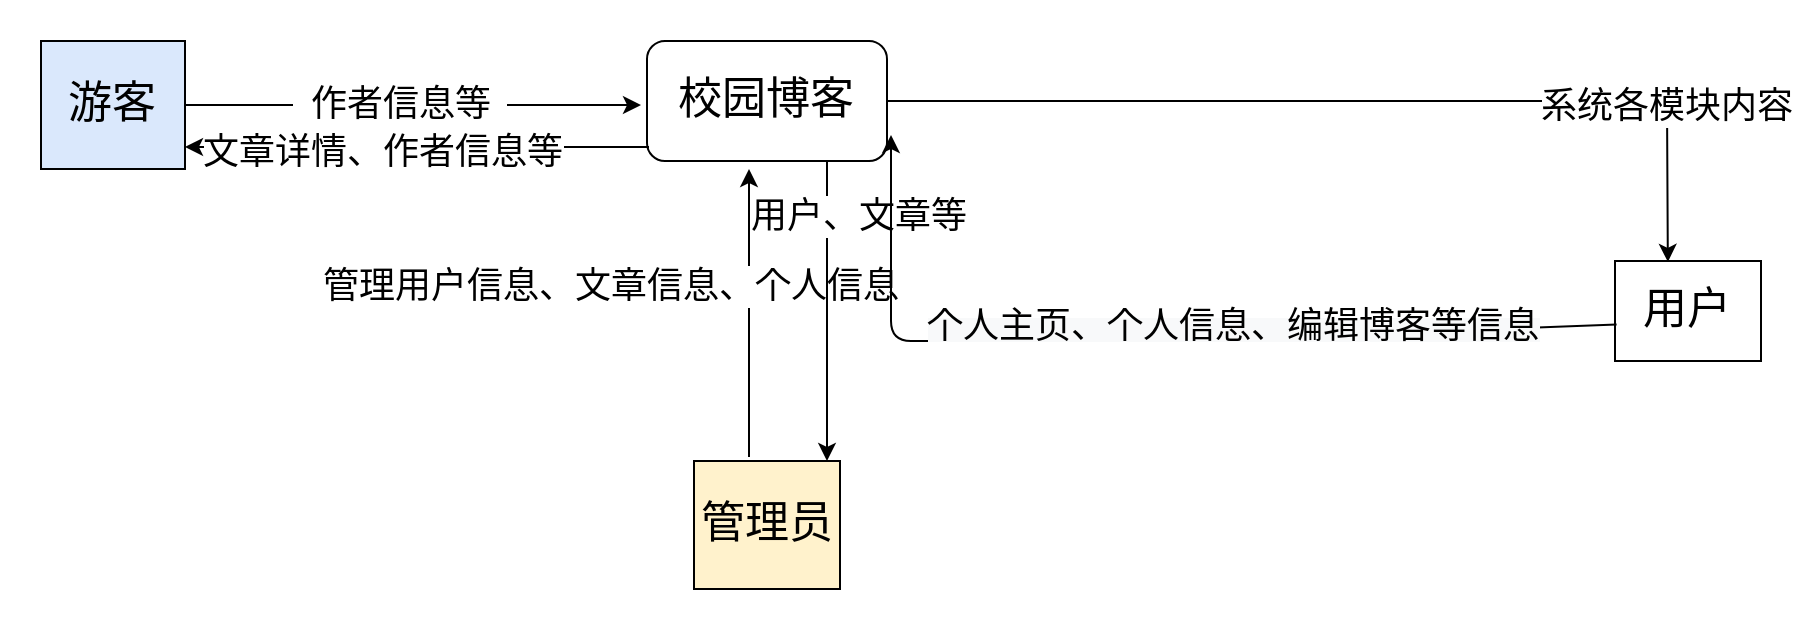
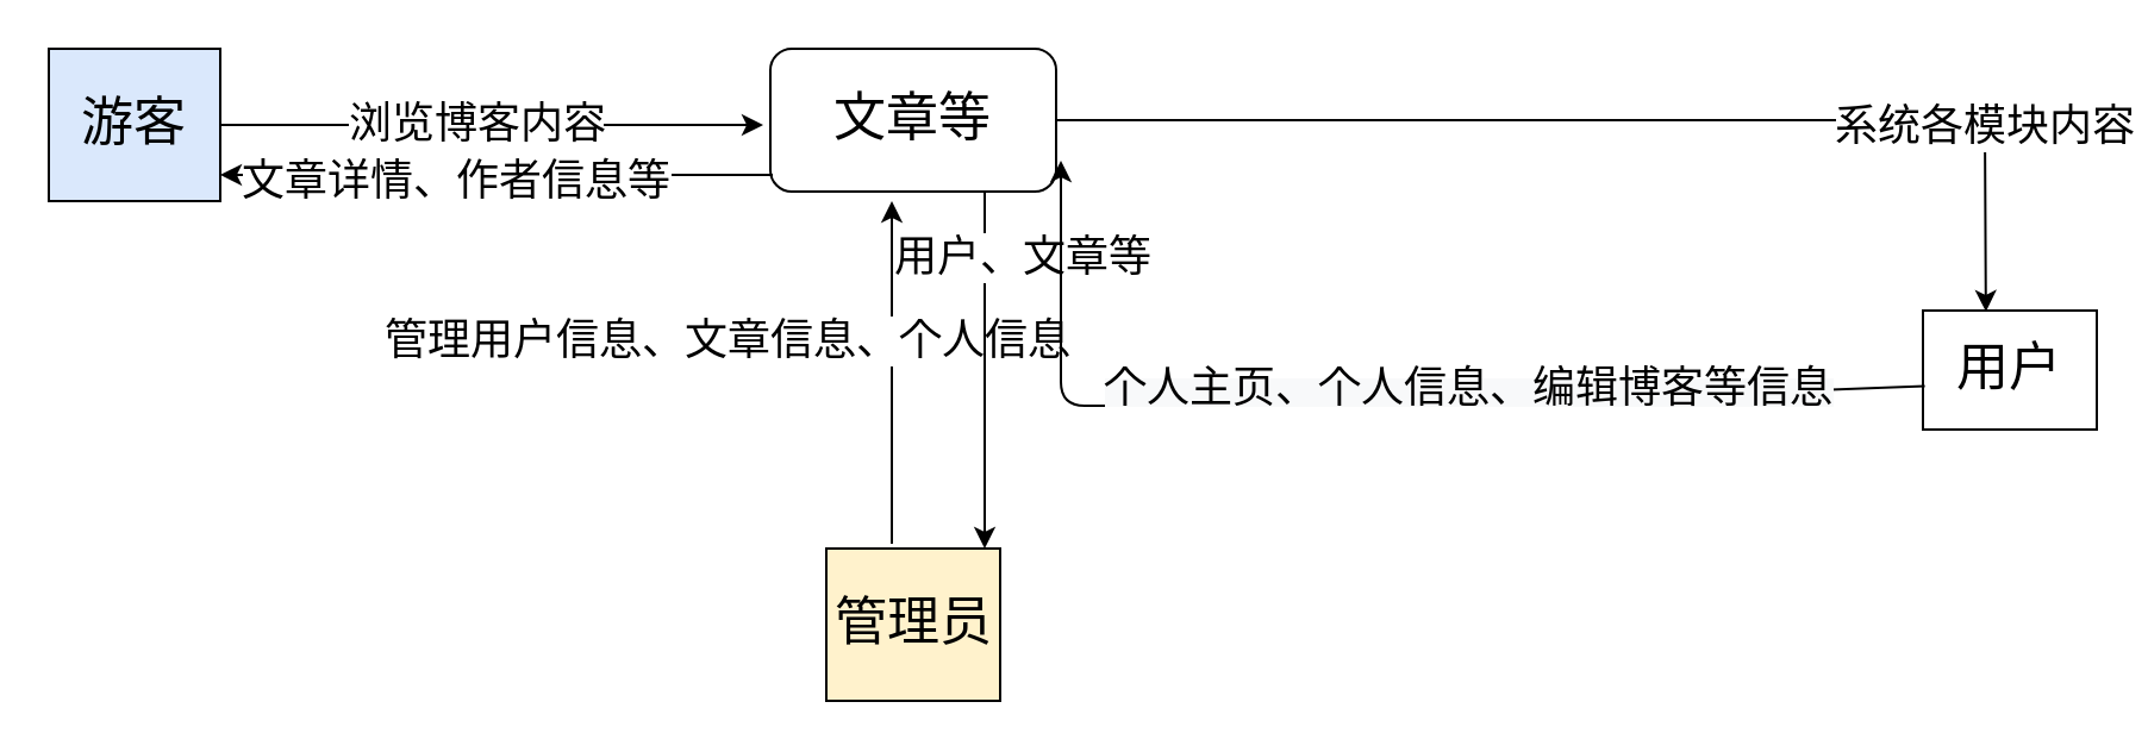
  <mxCell id="0" style=";html=1;" />
  <mxCell id="1" style=";html=1;" parent="0" />
- <mxCell id="2" value="&lt;font style=&quot;font-size: 22px&quot;&gt;校园博客&lt;/font&gt;" style="rounded=1;whiteSpace=wrap;html=1;" parent="1" vertex="1"><mxGeometry x="323" y="20" width="120" height="60" as="geometry" /></mxCell>
+ <mxCell id="2" value="&lt;font style=&quot;font-size: 22px&quot;&gt;文章等&lt;/font&gt;" style="rounded=1;whiteSpace=wrap;html=1;" parent="1" vertex="1"><mxGeometry x="323" y="20" width="120" height="60" as="geometry" /></mxCell>
  <mxCell id="3" value="" style="edgeStyle=orthogonalEdgeStyle;rounded=0;orthogonalLoop=1;jettySize=auto;html=1;startArrow=none;" parent="1" edge="1"><mxGeometry relative="1" as="geometry"><mxPoint x="320" y="52" as="targetPoint" /><mxPoint x="253" y="52" as="sourcePoint" /></mxGeometry></mxCell>
  <mxCell id="4" value="&lt;font style=&quot;font-size: 22px&quot;&gt;游客&lt;/font&gt;" style="rounded=0;whiteSpace=wrap;html=1;fontSize=20;fillColor=#dae8fc;" parent="1" vertex="1"><mxGeometry x="20" y="20" width="72" height="64" as="geometry" /></mxCell>
  <mxCell id="5" value="&lt;font style=&quot;font-size: 22px&quot;&gt;管理员&lt;/font&gt;" style="rounded=0;whiteSpace=wrap;html=1;fillColor=#fff2cc;" parent="1" vertex="1"><mxGeometry x="346.5" y="230" width="73" height="64" as="geometry" /></mxCell>
  <mxCell id="6" value="&lt;font style=&quot;font-size: 22px&quot;&gt;用户&lt;/font&gt;" style="rounded=0;whiteSpace=wrap;html=1;" parent="1" vertex="1"><mxGeometry x="807" y="130" width="73" height="50" as="geometry" /></mxCell>
  <mxCell id="7" value="" style="edgeStyle=orthogonalEdgeStyle;rounded=0;orthogonalLoop=1;jettySize=auto;html=1;endArrow=none;" parent="1" source="4" edge="1"><mxGeometry relative="1" as="geometry"><mxPoint x="93" y="52" as="sourcePoint" /><mxPoint x="146" y="52" as="targetPoint" /></mxGeometry></mxCell>
  <mxCell id="8" value="" style="endArrow=classic;html=1;" parent="1" edge="1"><mxGeometry width="50" height="50" relative="1" as="geometry"><mxPoint x="324" y="73" as="sourcePoint" /><mxPoint x="92" y="73" as="targetPoint" /></mxGeometry></mxCell>
  <mxCell id="9" value="&lt;font style=&quot;font-size: 18px&quot;&gt;文章详情、作者信息等&lt;/font&gt;" style="edgeLabel;html=1;align=center;verticalAlign=middle;resizable=0;points=[];" parent="8" vertex="1" connectable="0"><mxGeometry x="0.152" y="2" relative="1" as="geometry"><mxPoint as="offset" /></mxGeometry></mxCell>
- <mxCell id="10" value="&lt;font style=&quot;font-size: 18px&quot;&gt;作者信息等&lt;/font&gt;" style="text;html=1;align=center;verticalAlign=middle;resizable=0;points=[];autosize=1;strokeColor=none;fillColor=none;" parent="1" vertex="1"><mxGeometry x="141" y="42.5" width="118" height="19" as="geometry" /></mxCell>
+ <mxCell id="10" value="&lt;font style=&quot;font-size: 18px&quot;&gt;浏览博客内容&lt;/font&gt;" style="text;html=1;align=center;verticalAlign=middle;resizable=0;points=[];autosize=1;strokeColor=none;fillColor=none;" parent="1" vertex="1"><mxGeometry x="141" y="42.5" width="118" height="19" as="geometry" /></mxCell>
  <mxCell id="11" value="" style="endArrow=classic;html=1;" parent="1" edge="1"><mxGeometry width="50" height="50" relative="1" as="geometry"><mxPoint x="374" y="228" as="sourcePoint" /><mxPoint x="374" y="84" as="targetPoint" /></mxGeometry></mxCell>
  <mxCell id="12" value="&lt;font style=&quot;font-size: 18px&quot;&gt;管理用户信息、文章信息、个人信息&lt;/font&gt;" style="edgeLabel;html=1;align=center;verticalAlign=middle;resizable=0;points=[];rotation=0;" parent="11" vertex="1" connectable="0"><mxGeometry x="0.172" y="2" relative="1" as="geometry"><mxPoint x="-68" y="-2" as="offset" /></mxGeometry></mxCell>
  <mxCell id="13" value="" style="endArrow=classic;html=1;exitX=0.75;exitY=1;exitDx=0;exitDy=0;entryX=0.911;entryY=0;entryDx=0;entryDy=0;entryPerimeter=0;" parent="1" source="2" target="5" edge="1"><mxGeometry width="50" height="50" relative="1" as="geometry"><mxPoint x="466" y="180" as="sourcePoint" /><mxPoint x="516" y="130" as="targetPoint" /></mxGeometry></mxCell>
  <mxCell id="14" value="&lt;font style=&quot;font-size: 18px&quot;&gt;用户、文章等&lt;/font&gt;" style="edgeLabel;html=1;align=center;verticalAlign=middle;resizable=0;points=[];" parent="13" vertex="1" connectable="0"><mxGeometry x="-0.341" y="3" relative="1" as="geometry"><mxPoint x="12" y="-21" as="offset" /></mxGeometry></mxCell>
  <mxCell id="15" value="" style="endArrow=classic;html=1;exitX=1;exitY=0.5;exitDx=0;exitDy=0;entryX=0.362;entryY=0.009;entryDx=0;entryDy=0;entryPerimeter=0;" parent="1" source="2" target="6" edge="1"><mxGeometry width="50" height="50" relative="1" as="geometry"><mxPoint x="630" y="76" as="sourcePoint" /><mxPoint x="680" y="50" as="targetPoint" /><Array as="points"><mxPoint x="833" y="50" /></Array></mxGeometry></mxCell>
  <mxCell id="16" value="&lt;font style=&quot;font-size: 18px&quot;&gt;系统各模块内容&lt;/font&gt;" style="edgeLabel;html=1;align=center;verticalAlign=middle;resizable=0;points=[];" parent="15" vertex="1" connectable="0"><mxGeometry x="0.667" y="-1" relative="1" as="geometry"><mxPoint as="offset" /></mxGeometry></mxCell>
  <mxCell id="17" value="" style="endArrow=classic;html=1;exitX=0.011;exitY=0.634;exitDx=0;exitDy=0;exitPerimeter=0;" parent="1" source="6" edge="1"><mxGeometry width="50" height="50" relative="1" as="geometry"><mxPoint x="547" y="278" as="sourcePoint" /><mxPoint x="445" y="67" as="targetPoint" /><Array as="points"><mxPoint x="589" y="170" /><mxPoint x="445" y="170" /></Array></mxGeometry></mxCell>
  <mxCell id="18" value="&lt;span style=&quot;background-color: rgb(248 , 249 , 250)&quot;&gt;&lt;font style=&quot;font-size: 18px&quot;&gt;个人主页、个人信息、编辑博客等信息&lt;/font&gt;&lt;/span&gt;" style="edgeLabel;html=1;align=center;verticalAlign=middle;resizable=0;points=[];" parent="17" vertex="1" connectable="0"><mxGeometry x="-0.423" y="-1" relative="1" as="geometry"><mxPoint x="-58" y="-3" as="offset" /></mxGeometry></mxCell>
